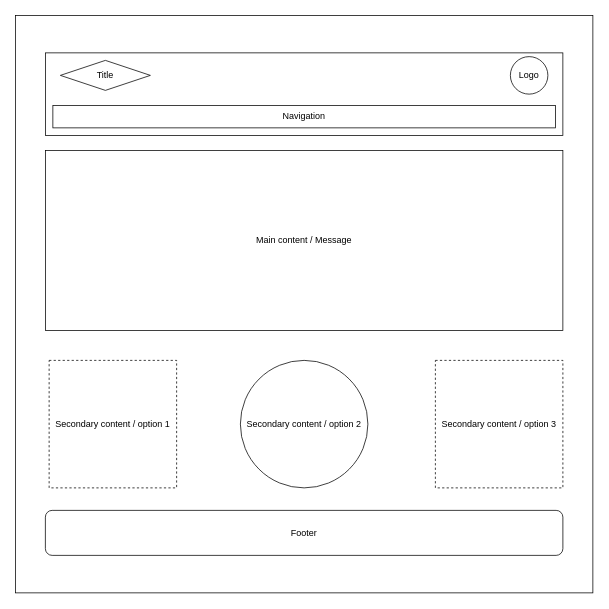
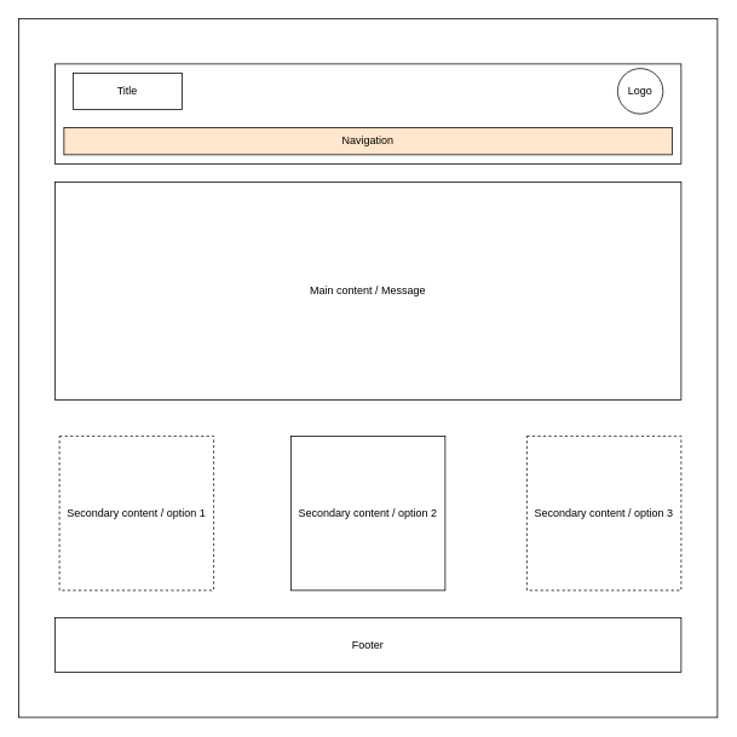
  <mxCell id="0" />
  <mxCell id="1" parent="0" />
  <mxCell id="2" value="" style="whiteSpace=wrap;html=1;aspect=fixed;" vertex="1" parent="1"><mxGeometry x="340" y="230" width="80" height="80" as="geometry" /></mxCell>
  <mxCell id="3" value="" style="whiteSpace=wrap;html=1;aspect=fixed;" vertex="1" parent="1"><mxGeometry x="20" y="20" width="770" height="770" as="geometry" /></mxCell>
  <mxCell id="4" value="" style="rounded=0;whiteSpace=wrap;html=1;" vertex="1" parent="1"><mxGeometry x="60" width="690" height="110" as="geometry" y="70" /></mxCell>
  <mxCell id="5" value="Secondary content / option 1" style="whiteSpace=wrap;html=1;aspect=fixed;dashed=1;" vertex="1" parent="1"><mxGeometry x="65" y="480" width="170" height="170" as="geometry" /></mxCell>
- <mxCell id="6" value="Footer" style="whiteSpace=wrap;html=1;rounded=1;" vertex="1" parent="1"><mxGeometry x="60" y="680" width="690" height="60" as="geometry" /></mxCell>
- <mxCell id="7" value="Navigation" style="rounded=0;whiteSpace=wrap;html=1;" vertex="1" parent="1"><mxGeometry x="70" y="140" width="670" height="30" as="geometry" /></mxCell>
- <mxCell id="8" value="Title" style="rhombus;whiteSpace=wrap;html=1;" vertex="1" parent="1"><mxGeometry x="80" y="80" width="120" height="40" as="geometry" /></mxCell>
+ <mxCell id="6" value="Footer" style="rounded=0;whiteSpace=wrap;html=1;" vertex="1" parent="1"><mxGeometry x="60" y="680" width="690" height="60" as="geometry" /></mxCell>
+ <mxCell id="7" value="Navigation" style="rounded=0;whiteSpace=wrap;html=1;fillColor=#ffe6cc;" vertex="1" parent="1"><mxGeometry x="70" y="140" width="670" height="30" as="geometry" /></mxCell>
+ <mxCell id="8" value="Title" style="rounded=0;whiteSpace=wrap;html=1;" vertex="1" parent="1"><mxGeometry x="80" y="80" width="120" height="40" as="geometry" /></mxCell>
  <mxCell id="9" value="Logo" style="ellipse;whiteSpace=wrap;html=1;aspect=fixed;" vertex="1" parent="1"><mxGeometry x="680" y="75" width="50" height="50" as="geometry" /></mxCell>
- <mxCell id="10" value="Secondary content / option 2" style="ellipse;whiteSpace=wrap;html=1;aspect=fixed;" vertex="1" parent="1"><mxGeometry x="320" y="480" width="170" height="170" as="geometry" /></mxCell>
+ <mxCell id="10" value="Secondary content / option 2" style="whiteSpace=wrap;html=1;aspect=fixed;" vertex="1" parent="1"><mxGeometry x="320" y="480" width="170" height="170" as="geometry" /></mxCell>
  <mxCell id="11" value="Secondary content / option 3" style="whiteSpace=wrap;html=1;aspect=fixed;dashed=1;" vertex="1" parent="1"><mxGeometry x="580" y="480" width="170" height="170" as="geometry" /></mxCell>
  <mxCell id="12" value="Main content / Message" style="rounded=0;whiteSpace=wrap;html=1;" vertex="1" parent="1"><mxGeometry x="60" y="200" width="690" height="240" as="geometry" /></mxCell>
